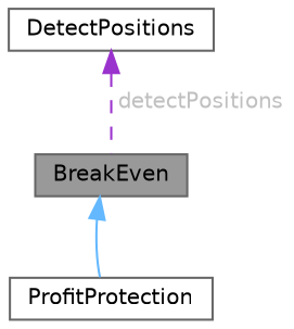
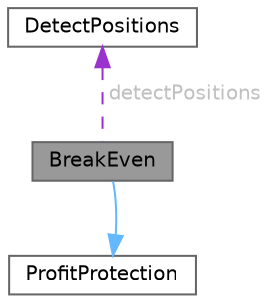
  digraph {
    node [color=gray40 fillcolor=white fontname=Helvetica fontsize=10 shape=box style=filled]
    edge [dir=back fontname=Helvetica fontsize=10 labelfontname=Helvetica labelfontsize=10]
    n1 [fillcolor=grey60 fontcolor=black height=0.2 label=BreakEven width=0.4]
    n2 [height=0.2 label=ProfitProtection width=0.4]
    n3 [height=0.2 label=DetectPositions width=0.4]
-   n1 -> n2 [color=steelblue1 style=solid]
+   n2 -> n1 [color=steelblue1 style=solid]
    n3 -> n1 [color=darkorchid3 fontcolor=grey label=" detectPositions" style=dashed]
  }
